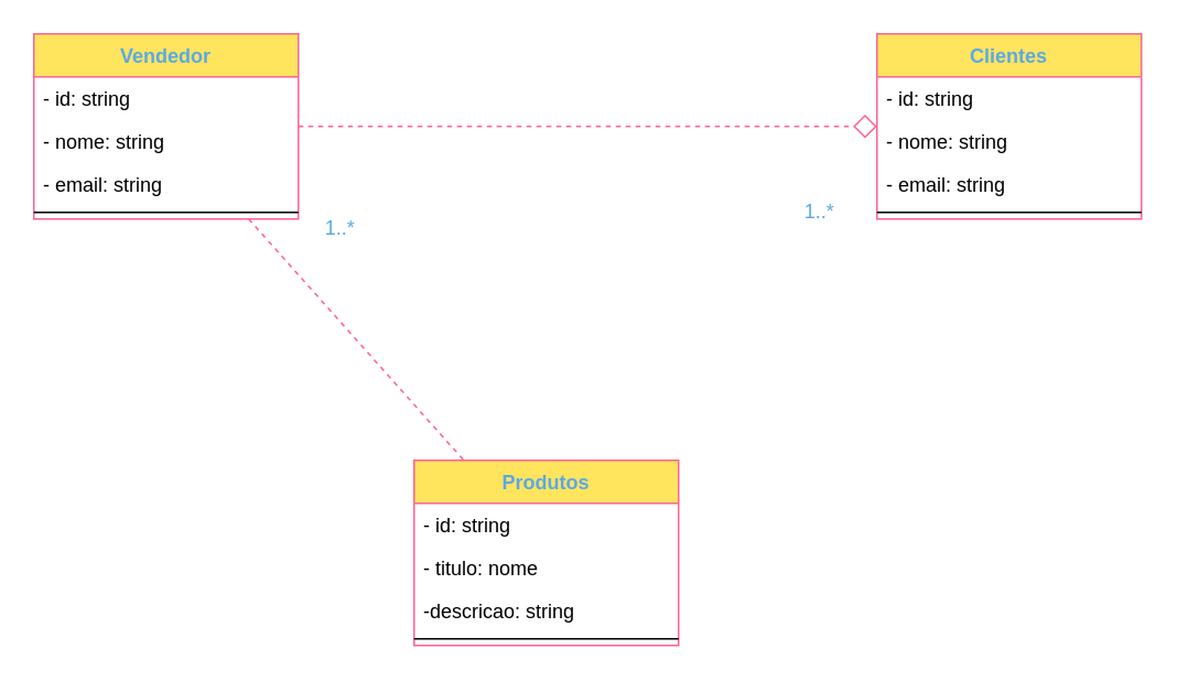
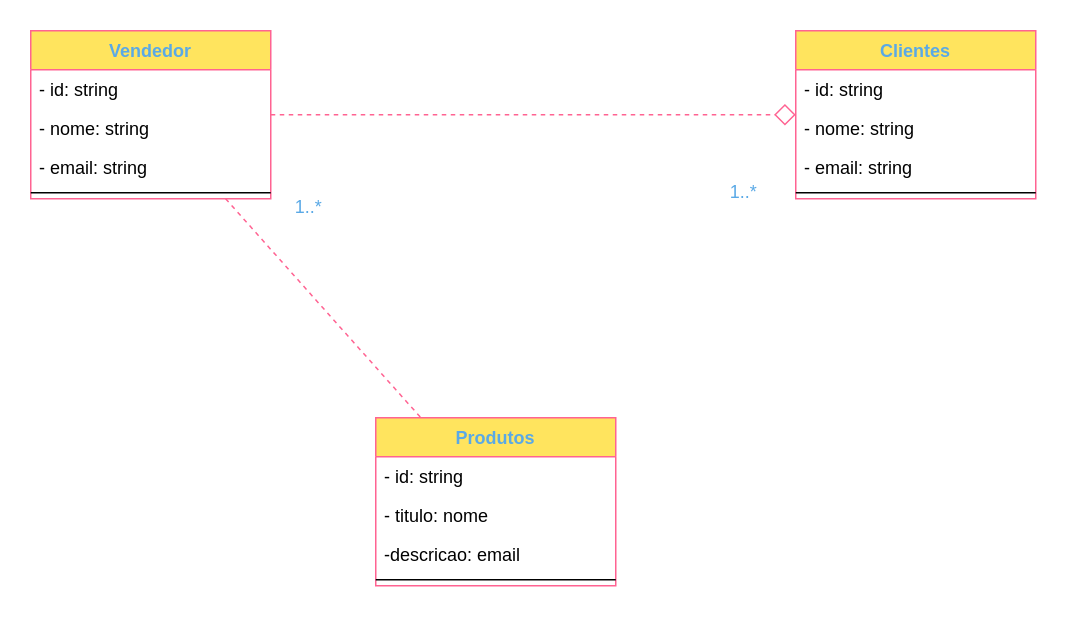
  <mxCell id="0" />
  <mxCell id="1" parent="0" />
  <mxCell id="2" value="Vendedor" style="swimlane;fontStyle=1;align=center;verticalAlign=top;childLayout=stackLayout;horizontal=1;startSize=26;horizontalStack=0;resizeParent=1;resizeParentMax=0;resizeLast=0;collapsible=1;marginBottom=0;rounded=0;sketch=0;fontColor=#5AA9E6;strokeColor=#FF6392;fillColor=#FFE45E;" vertex="1" parent="1"><mxGeometry x="20" y="20" width="160" height="112" as="geometry" /></mxCell>
  <mxCell id="3" value="- id: string" style="text;strokeColor=none;fillColor=none;align=left;verticalAlign=top;spacingLeft=4;spacingRight=4;overflow=hidden;rotatable=0;points=[[0,0.5],[1,0.5]];portConstraint=eastwest;" vertex="1" parent="2"><mxGeometry y="26" width="160" height="26" as="geometry" /></mxCell>
  <mxCell id="4" value="- nome: string" style="text;strokeColor=none;fillColor=none;align=left;verticalAlign=top;spacingLeft=4;spacingRight=4;overflow=hidden;rotatable=0;points=[[0,0.5],[1,0.5]];portConstraint=eastwest;" vertex="1" parent="2"><mxGeometry y="52" width="160" height="26" as="geometry" /></mxCell>
  <mxCell id="5" value="- email: string" style="text;strokeColor=none;fillColor=none;align=left;verticalAlign=top;spacingLeft=4;spacingRight=4;overflow=hidden;rotatable=0;points=[[0,0.5],[1,0.5]];portConstraint=eastwest;" vertex="1" parent="2"><mxGeometry y="78" width="160" height="26" as="geometry" /></mxCell>
  <mxCell id="6" value="" style="line;strokeWidth=1;fillColor=none;align=left;verticalAlign=middle;spacingTop=-1;spacingLeft=3;spacingRight=3;rotatable=0;labelPosition=right;points=[];portConstraint=eastwest;" vertex="1" parent="2"><mxGeometry y="104" width="160" height="8" as="geometry" /></mxCell>
  <mxCell id="7" value="Clientes" style="swimlane;fontStyle=1;align=center;verticalAlign=top;childLayout=stackLayout;horizontal=1;startSize=26;horizontalStack=0;resizeParent=1;resizeParentMax=0;resizeLast=0;collapsible=1;marginBottom=0;rounded=0;sketch=0;fontColor=#5AA9E6;strokeColor=#FF6392;fillColor=#FFE45E;" vertex="1" parent="1"><mxGeometry x="530" y="20" width="160" height="112" as="geometry" /></mxCell>
  <mxCell id="8" value="- id: string" style="text;strokeColor=none;fillColor=none;align=left;verticalAlign=top;spacingLeft=4;spacingRight=4;overflow=hidden;rotatable=0;points=[[0,0.5],[1,0.5]];portConstraint=eastwest;" vertex="1" parent="7"><mxGeometry y="26" width="160" height="26" as="geometry" /></mxCell>
  <mxCell id="9" value="- nome: string" style="text;strokeColor=none;fillColor=none;align=left;verticalAlign=top;spacingLeft=4;spacingRight=4;overflow=hidden;rotatable=0;points=[[0,0.5],[1,0.5]];portConstraint=eastwest;" vertex="1" parent="7"><mxGeometry y="52" width="160" height="26" as="geometry" /></mxCell>
  <mxCell id="10" value="- email: string" style="text;strokeColor=none;fillColor=none;align=left;verticalAlign=top;spacingLeft=4;spacingRight=4;overflow=hidden;rotatable=0;points=[[0,0.5],[1,0.5]];portConstraint=eastwest;" vertex="1" parent="7"><mxGeometry y="78" width="160" height="26" as="geometry" /></mxCell>
  <mxCell id="11" value="" style="line;strokeWidth=1;fillColor=none;align=left;verticalAlign=middle;spacingTop=-1;spacingLeft=3;spacingRight=3;rotatable=0;labelPosition=right;points=[];portConstraint=eastwest;" vertex="1" parent="7"><mxGeometry y="104" width="160" height="8" as="geometry" /></mxCell>
  <mxCell id="12" value="Produtos" style="swimlane;fontStyle=1;align=center;verticalAlign=top;childLayout=stackLayout;horizontal=1;startSize=26;horizontalStack=0;resizeParent=1;resizeParentMax=0;resizeLast=0;collapsible=1;marginBottom=0;rounded=0;sketch=0;fontColor=#5AA9E6;strokeColor=#FF6392;fillColor=#FFE45E;" vertex="1" parent="1"><mxGeometry x="250" y="278" width="160" height="112" as="geometry" /></mxCell>
  <mxCell id="13" value="- id: string" style="text;strokeColor=none;fillColor=none;align=left;verticalAlign=top;spacingLeft=4;spacingRight=4;overflow=hidden;rotatable=0;points=[[0,0.5],[1,0.5]];portConstraint=eastwest;" vertex="1" parent="12"><mxGeometry y="26" width="160" height="26" as="geometry" /></mxCell>
  <mxCell id="14" value="- titulo: nome" style="text;strokeColor=none;fillColor=none;align=left;verticalAlign=top;spacingLeft=4;spacingRight=4;overflow=hidden;rotatable=0;points=[[0,0.5],[1,0.5]];portConstraint=eastwest;" vertex="1" parent="12"><mxGeometry y="52" width="160" height="26" as="geometry" /></mxCell>
- <mxCell id="15" value="-descricao: string" style="text;strokeColor=none;fillColor=none;align=left;verticalAlign=top;spacingLeft=4;spacingRight=4;overflow=hidden;rotatable=0;points=[[0,0.5],[1,0.5]];portConstraint=eastwest;" vertex="1" parent="12"><mxGeometry y="78" width="160" height="26" as="geometry" /></mxCell>
+ <mxCell id="15" value="-descricao: email" style="text;strokeColor=none;fillColor=none;align=left;verticalAlign=top;spacingLeft=4;spacingRight=4;overflow=hidden;rotatable=0;points=[[0,0.5],[1,0.5]];portConstraint=eastwest;" vertex="1" parent="12"><mxGeometry y="78" width="160" height="26" as="geometry" /></mxCell>
  <mxCell id="16" value="" style="line;strokeWidth=1;fillColor=none;align=left;verticalAlign=middle;spacingTop=-1;spacingLeft=3;spacingRight=3;rotatable=0;labelPosition=right;points=[];portConstraint=eastwest;" vertex="1" parent="12"><mxGeometry y="104" width="160" height="8" as="geometry" /></mxCell>
  <mxCell id="17" value="1..*" style="text;html=1;align=center;verticalAlign=middle;resizable=0;points=[];autosize=1;strokeColor=none;fontColor=#5AA9E6;" vertex="1" parent="1"><mxGeometry x="480" y="118" width="30" height="20" as="geometry" /></mxCell>
  <mxCell id="18" value="" style="endArrow=diamond;dashed=1;endFill=0;endSize=12;html=1;fontColor=#5AA9E6;strokeColor=#FF6392;fillColor=#FFE45E;" edge="1" parent="1" source="2" target="7"><mxGeometry width="160" relative="1" as="geometry"><mxPoint x="260" y="228" as="sourcePoint" /><mxPoint x="420" y="228" as="targetPoint" /></mxGeometry></mxCell>
  <mxCell id="19" value="" style="endArrow=none;dashed=1;endFill=0;endSize=12;html=1;fontColor=#5AA9E6;strokeColor=#FF6392;fillColor=#FFE45E;" edge="1" parent="1" source="2" target="12"><mxGeometry width="160" relative="1" as="geometry"><mxPoint x="260" y="228" as="sourcePoint" /><mxPoint x="420" y="228" as="targetPoint" /></mxGeometry></mxCell>
  <mxCell id="20" value="1..*" style="text;html=1;align=center;verticalAlign=middle;resizable=0;points=[];autosize=1;strokeColor=none;fontColor=#5AA9E6;" vertex="1" parent="1"><mxGeometry x="190" y="128" width="30" height="20" as="geometry" /></mxCell>
